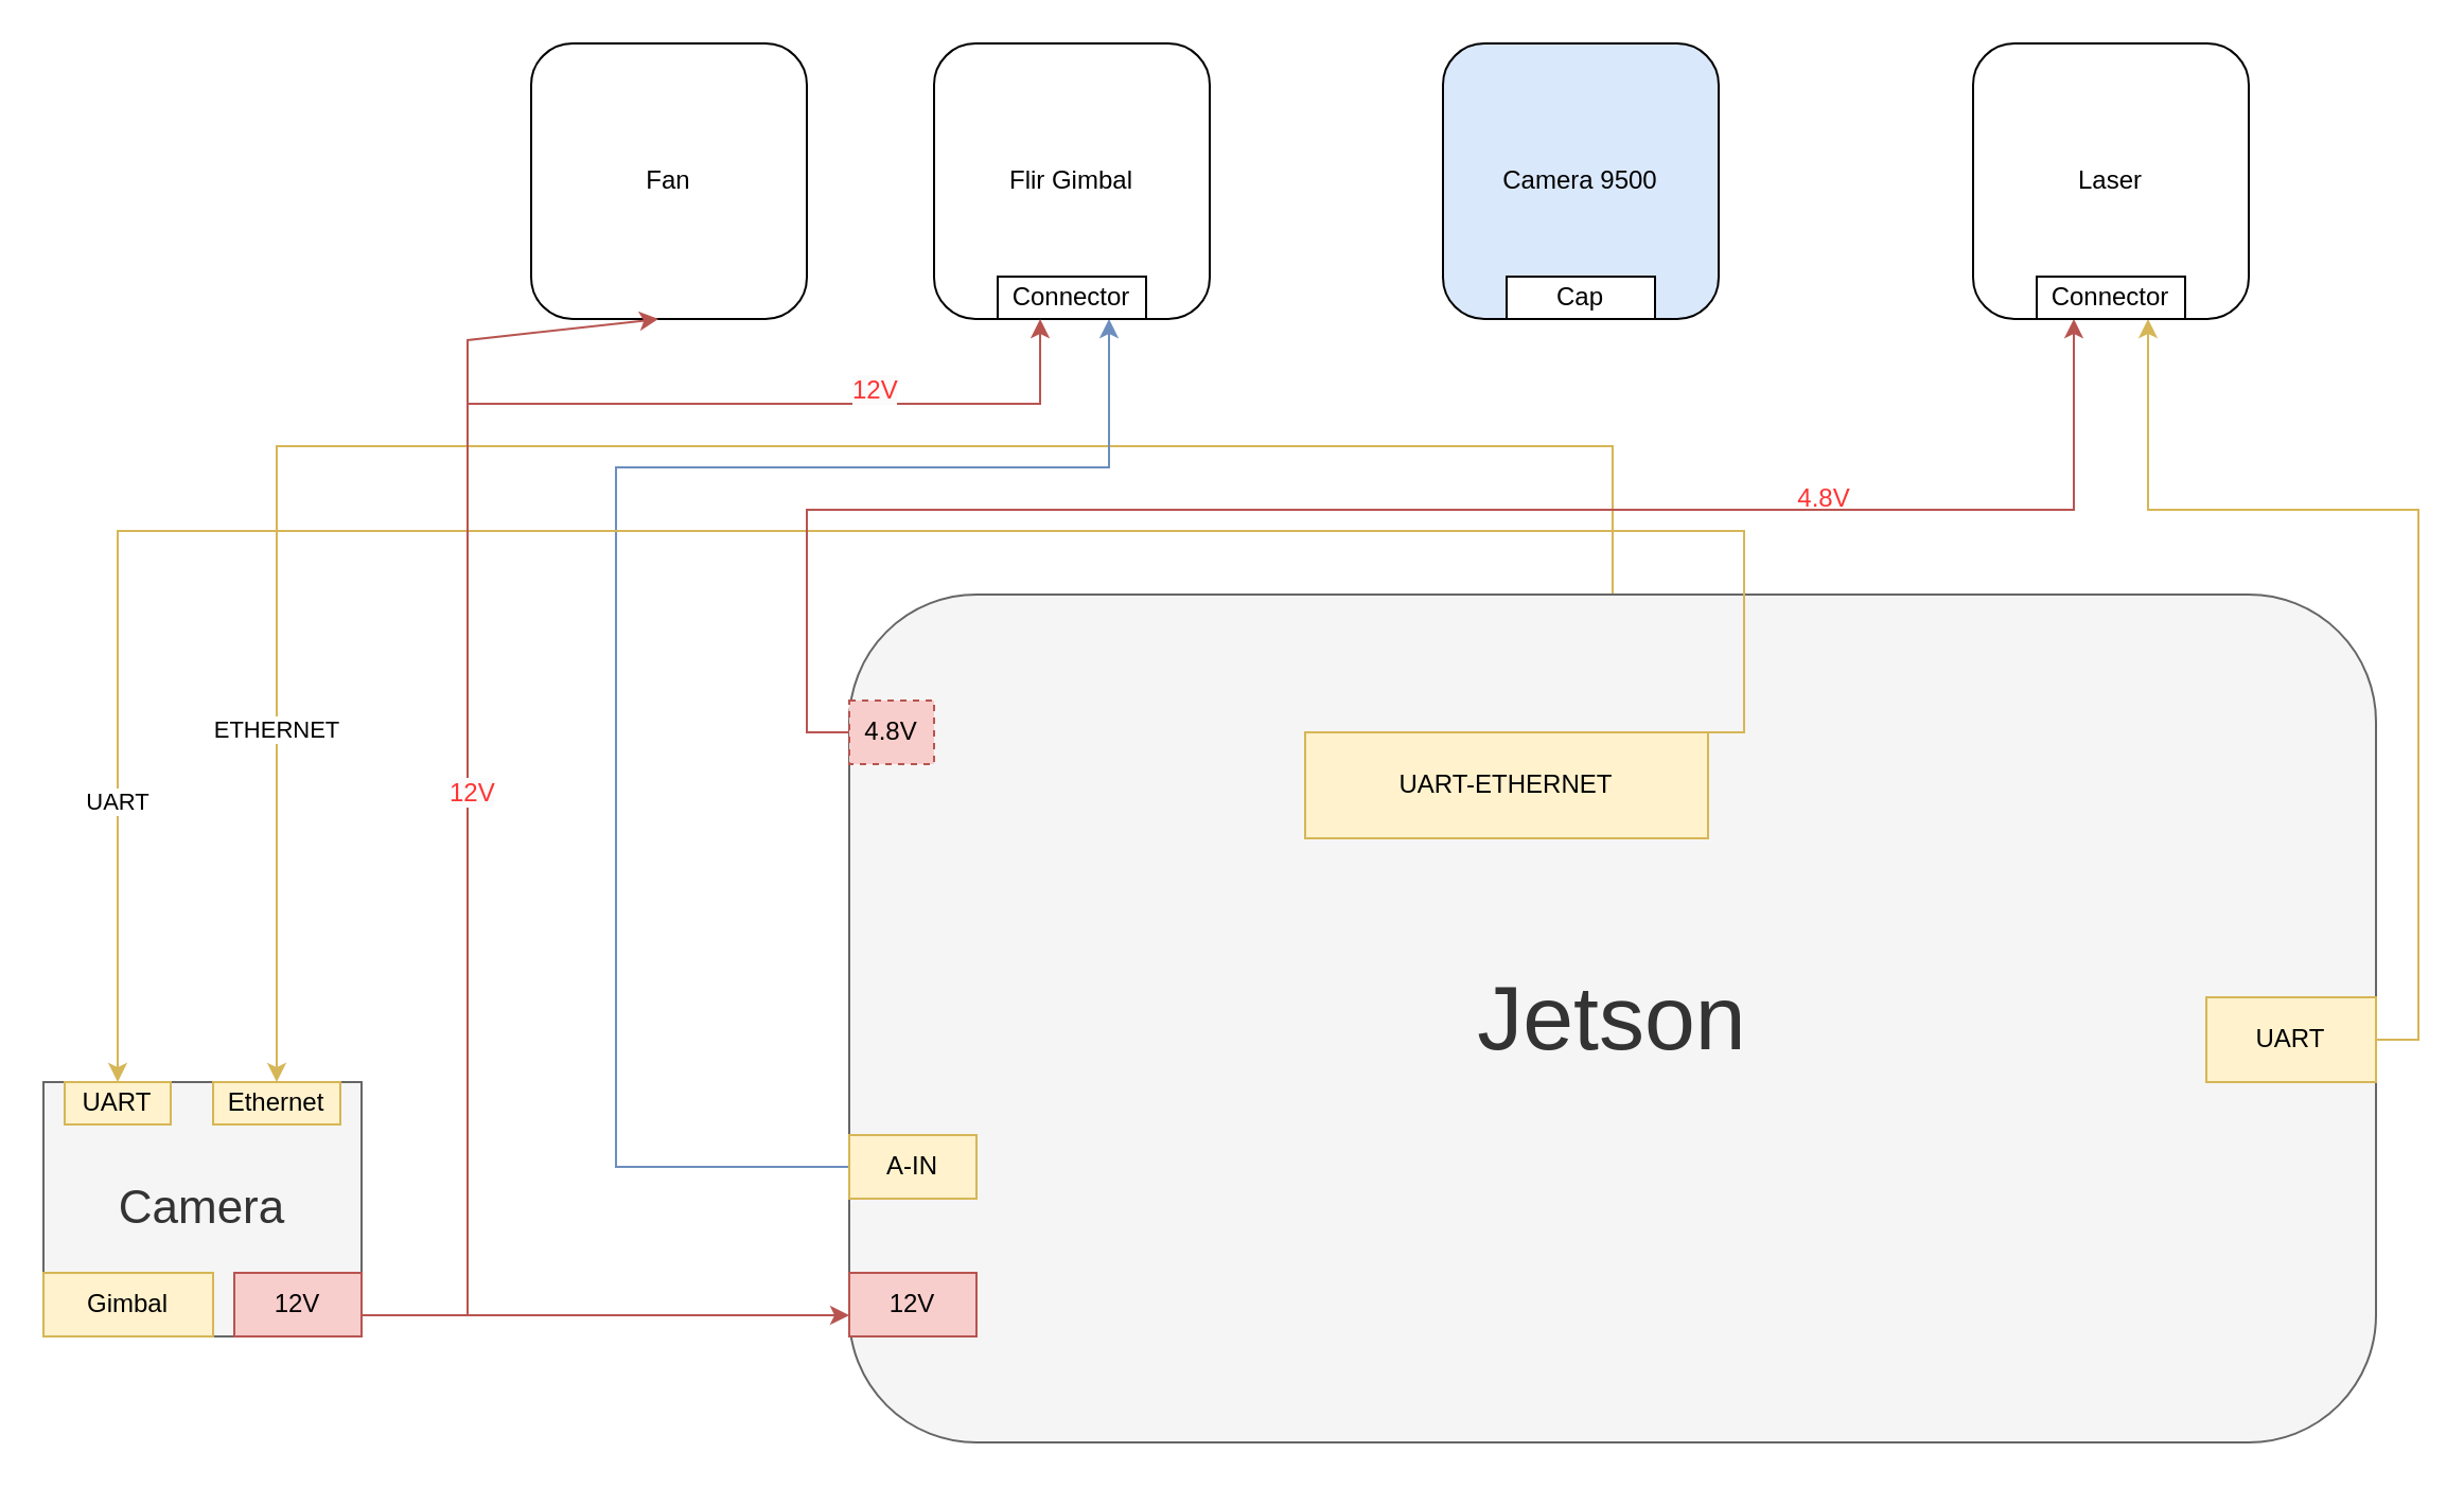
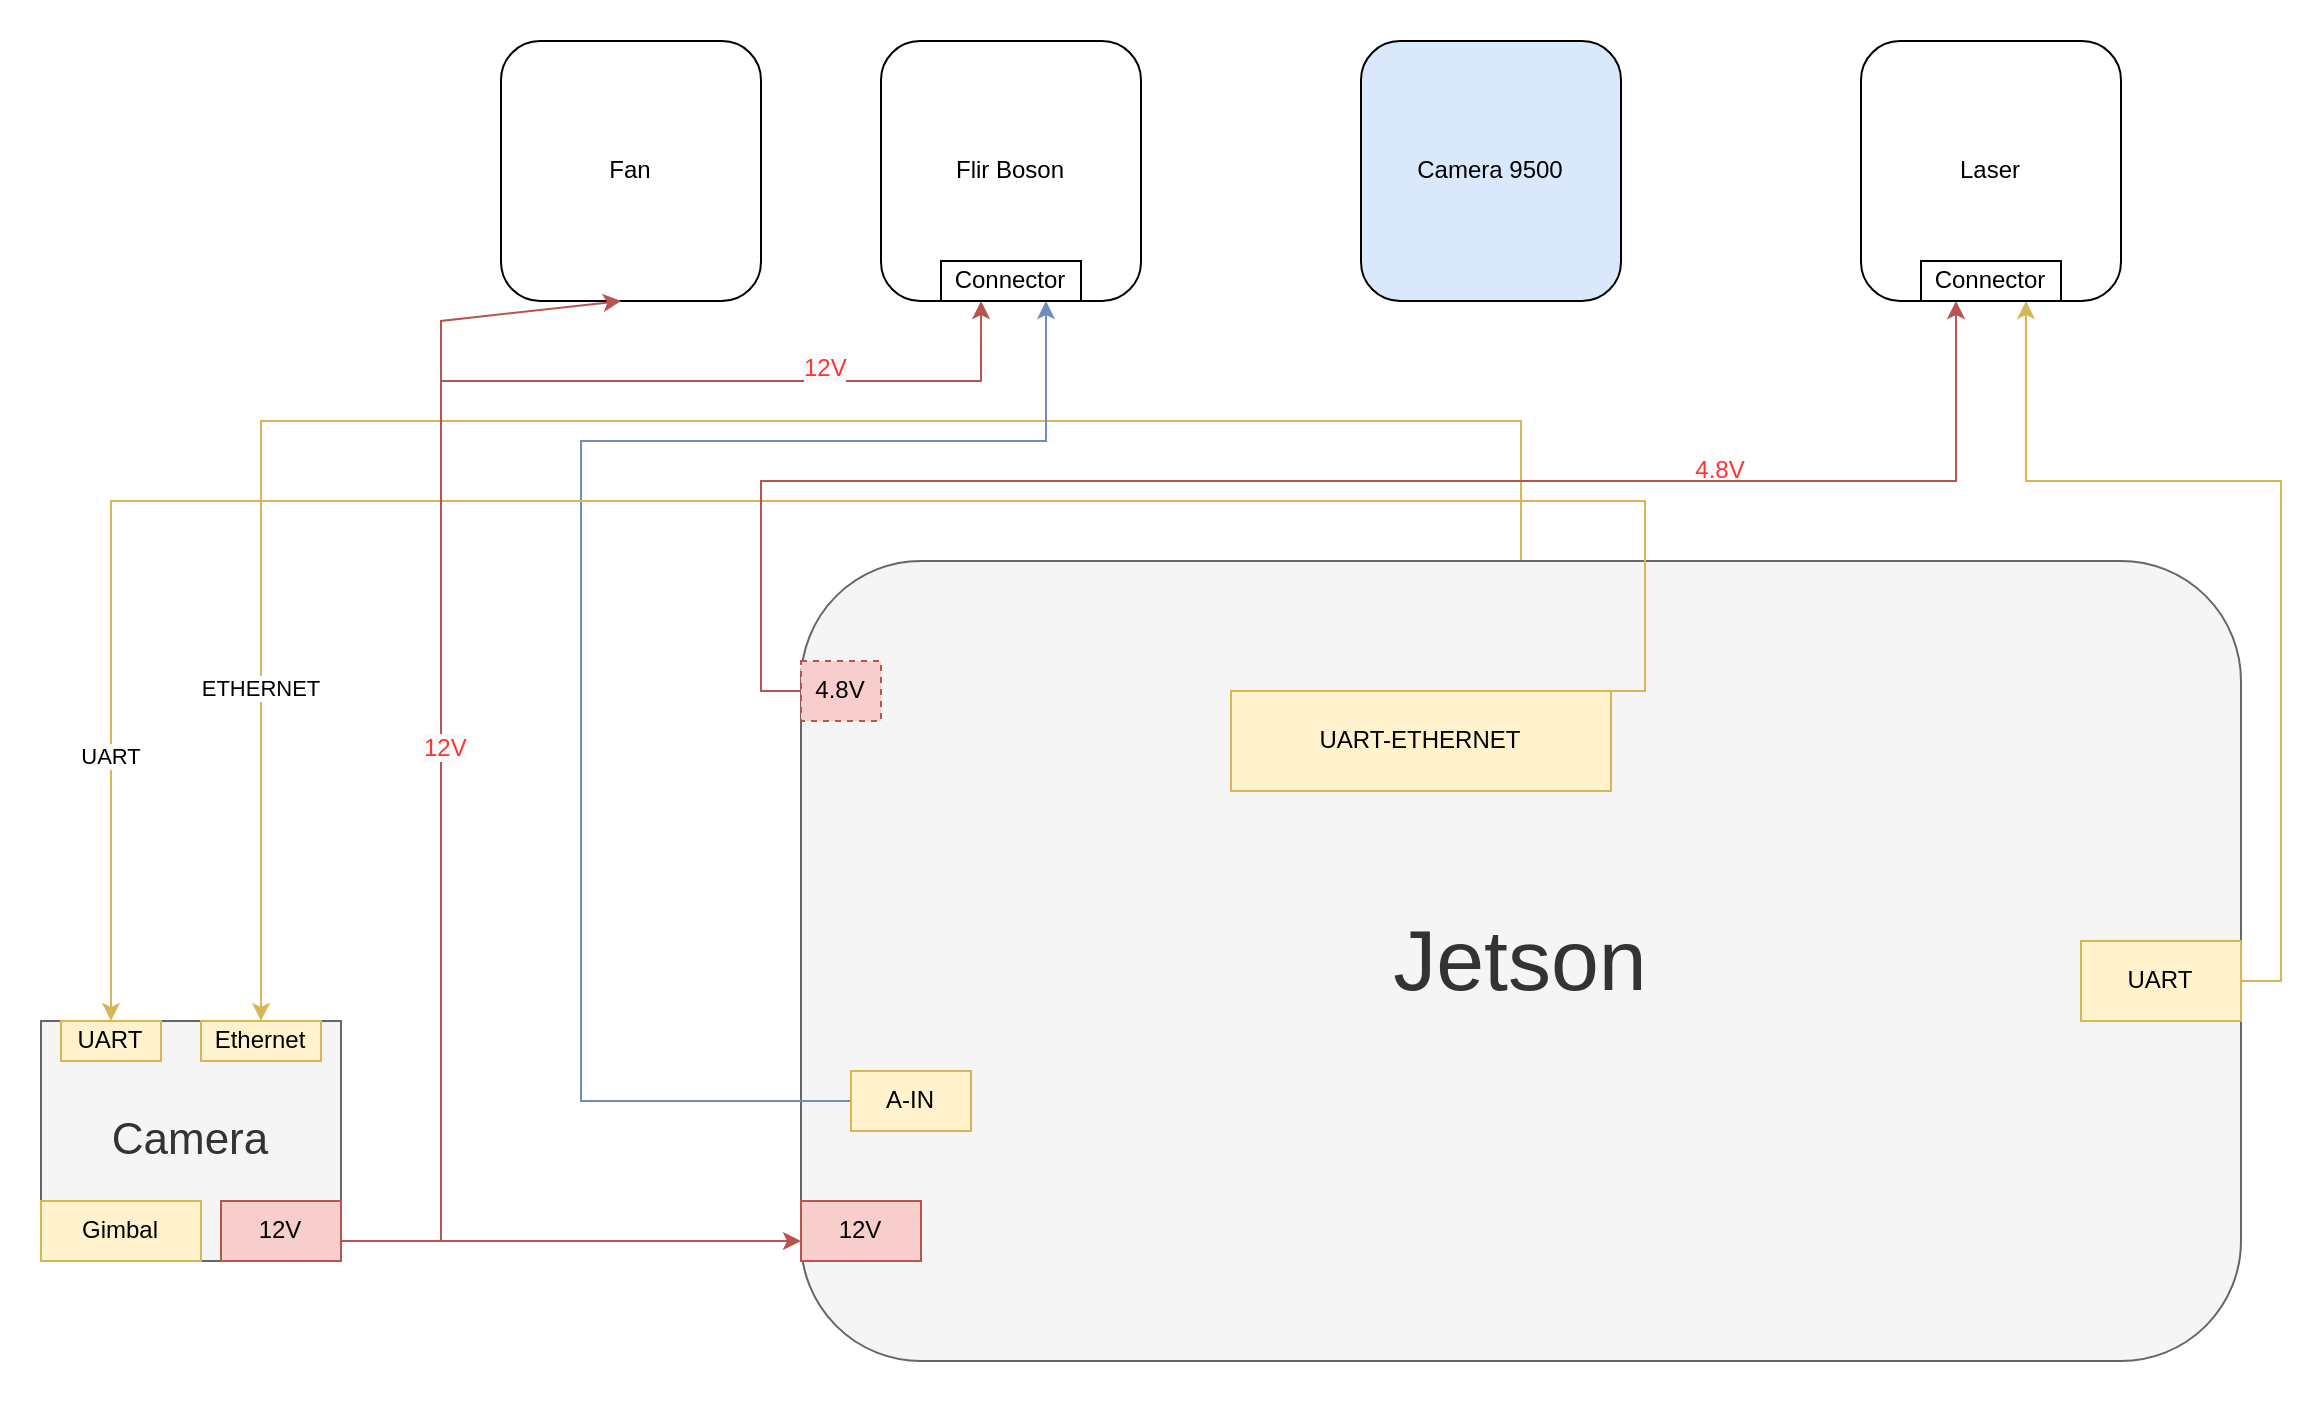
  <mxCell id="0" />
  <mxCell id="1" parent="0" />
  <mxCell id="2" style="edgeStyle=orthogonalEdgeStyle;rounded=0;orthogonalLoop=1;jettySize=auto;html=1;entryX=0.5;entryY=0;entryDx=0;entryDy=0;fillColor=#fff2cc;strokeColor=#d6b656;" edge="1" parent="1" source="4" target="26"><mxGeometry relative="1" as="geometry"><Array as="points"><mxPoint x="760" y="210" /><mxPoint x="130" y="210" /></Array></mxGeometry></mxCell>
  <mxCell id="3" value="ETHERNET" style="edgeLabel;html=1;align=center;verticalAlign=middle;resizable=0;points=[];fontColor=#000000;" vertex="1" connectable="0" parent="2"><mxGeometry x="0.665" y="-1" relative="1" as="geometry"><mxPoint as="offset" /></mxGeometry></mxCell>
  <mxCell id="4" value="&lt;font style=&quot;font-size: 43px;&quot;&gt;Jetson&lt;/font&gt;" style="rounded=1;whiteSpace=wrap;html=1;fillColor=#f5f5f5;fontColor=#333333;strokeColor=#666666;" vertex="1" parent="1"><mxGeometry x="400" y="280" width="720" height="400" as="geometry" /></mxCell>
  <mxCell id="5" value="&lt;font style=&quot;font-size: 22px;&quot;&gt;Camera&lt;/font&gt;" style="rounded=0;whiteSpace=wrap;html=1;fillColor=#f5f5f5;fontColor=#333333;strokeColor=#666666;" vertex="1" parent="1"><mxGeometry x="20" y="510" width="150" height="120" as="geometry" /></mxCell>
  <mxCell id="6" style="edgeStyle=orthogonalEdgeStyle;rounded=0;orthogonalLoop=1;jettySize=auto;html=1;exitX=1;exitY=0.5;exitDx=0;exitDy=0;entryX=0;entryY=0.667;entryDx=0;entryDy=0;fillColor=#f8cecc;strokeColor=#b85450;entryPerimeter=0;" edge="1" parent="1" source="7" target="8"><mxGeometry relative="1" as="geometry"><Array as="points"><mxPoint x="170" y="620" /></Array></mxGeometry></mxCell>
  <mxCell id="7" value="12V" style="rounded=0;whiteSpace=wrap;html=1;fillColor=#f8cecc;strokeColor=#b85450;" vertex="1" parent="1"><mxGeometry x="110" y="600" width="60" height="30" as="geometry" /></mxCell>
  <mxCell id="8" value="12V" style="rounded=0;whiteSpace=wrap;html=1;fillColor=#f8cecc;strokeColor=#b85450;" vertex="1" parent="1"><mxGeometry x="400" y="600" width="60" height="30" as="geometry" /></mxCell>
  <mxCell id="9" style="edgeStyle=orthogonalEdgeStyle;rounded=0;orthogonalLoop=1;jettySize=auto;html=1;exitX=0;exitY=0.5;exitDx=0;exitDy=0;entryX=0.75;entryY=1;entryDx=0;entryDy=0;fillColor=#dae8fc;strokeColor=#6c8ebf;" edge="1" parent="1" source="10" target="21"><mxGeometry relative="1" as="geometry"><Array as="points"><mxPoint x="290" y="550" /><mxPoint x="290" y="220" /><mxPoint x="523" y="220" /></Array></mxGeometry></mxCell>
- <mxCell id="10" value="A-IN" style="rounded=0;whiteSpace=wrap;html=1;fillColor=#fff2cc;strokeColor=#d6b656;" vertex="1" parent="1"><mxGeometry x="400" y="535" width="60" height="30" as="geometry" /></mxCell>
+ <mxCell id="10" value="A-IN" style="rounded=0;whiteSpace=wrap;html=1;fillColor=#fff2cc;strokeColor=#d6b656;" vertex="1" parent="1"><mxGeometry x="425" y="535" width="60" height="30" as="geometry" /></mxCell>
  <mxCell id="11" style="edgeStyle=orthogonalEdgeStyle;rounded=0;orthogonalLoop=1;jettySize=auto;html=1;exitX=0.75;exitY=0;exitDx=0;exitDy=0;entryX=0.5;entryY=0;entryDx=0;entryDy=0;fillColor=#fff2cc;strokeColor=#d6b656;" edge="1" parent="1" source="13" target="25"><mxGeometry relative="1" as="geometry"><Array as="points"><mxPoint x="822" y="250" /><mxPoint x="55" y="250" /></Array></mxGeometry></mxCell>
  <mxCell id="12" value="&lt;font color=&quot;#000000&quot;&gt;UART&lt;/font&gt;" style="edgeLabel;html=1;align=center;verticalAlign=middle;resizable=0;points=[];fontColor=#FF3333;" vertex="1" connectable="0" parent="11"><mxGeometry x="0.777" y="-1" relative="1" as="geometry"><mxPoint as="offset" /></mxGeometry></mxCell>
  <mxCell id="13" value="UART-ETHERNET" style="rounded=0;whiteSpace=wrap;html=1;fillColor=#fff2cc;strokeColor=#d6b656;" vertex="1" parent="1"><mxGeometry x="615" y="345" width="190" height="50" as="geometry" /></mxCell>
  <mxCell id="14" style="edgeStyle=orthogonalEdgeStyle;rounded=0;orthogonalLoop=1;jettySize=auto;html=1;exitX=1;exitY=0.5;exitDx=0;exitDy=0;entryX=0.75;entryY=1;entryDx=0;entryDy=0;fillColor=#fff2cc;strokeColor=#d6b656;" edge="1" parent="1" source="15" target="23"><mxGeometry relative="1" as="geometry"><Array as="points"><mxPoint x="1140" y="490" /><mxPoint x="1140" y="240" /><mxPoint x="1013" y="240" /></Array></mxGeometry></mxCell>
  <mxCell id="15" value="UART" style="rounded=0;whiteSpace=wrap;html=1;fillColor=#fff2cc;strokeColor=#d6b656;" vertex="1" parent="1"><mxGeometry x="1040" y="470" width="80" height="40" as="geometry" /></mxCell>
  <mxCell id="16" style="edgeStyle=orthogonalEdgeStyle;rounded=0;orthogonalLoop=1;jettySize=auto;html=1;exitX=0;exitY=0.5;exitDx=0;exitDy=0;entryX=0.25;entryY=1;entryDx=0;entryDy=0;fillColor=#f8cecc;strokeColor=#b85450;" edge="1" parent="1" source="17" target="23"><mxGeometry relative="1" as="geometry" /></mxCell>
  <mxCell id="17" value="4.8V" style="rounded=0;whiteSpace=wrap;html=1;dashed=1;fillColor=#f8cecc;strokeColor=#b85450;" vertex="1" parent="1"><mxGeometry x="400" y="330" width="40" height="30" as="geometry" /></mxCell>
- <mxCell id="18" value="Flir Gimbal" style="rounded=1;whiteSpace=wrap;html=1;" vertex="1" parent="1"><mxGeometry x="440" y="20" width="130" height="130" as="geometry" /></mxCell>
+ <mxCell id="18" value="Flir Boson" style="rounded=1;whiteSpace=wrap;html=1;" vertex="1" parent="1"><mxGeometry x="440" y="20" width="130" height="130" as="geometry" /></mxCell>
  <mxCell id="19" value="Camera 9500" style="rounded=1;whiteSpace=wrap;html=1;fillColor=#dae8fc;" vertex="1" parent="1"><mxGeometry x="680" y="20" width="130" height="130" as="geometry" /></mxCell>
  <mxCell id="20" value="Laser" style="rounded=1;whiteSpace=wrap;html=1;" vertex="1" parent="1"><mxGeometry x="930" y="20" width="130" height="130" as="geometry" /></mxCell>
  <mxCell id="21" value="Connector" style="rounded=0;whiteSpace=wrap;html=1;" vertex="1" parent="1"><mxGeometry x="470" y="130" width="70" height="20" as="geometry" /></mxCell>
- <mxCell id="22" value="Cap" style="rounded=0;whiteSpace=wrap;html=1;" vertex="1" parent="1"><mxGeometry x="710" y="130" width="70" height="20" as="geometry" /></mxCell>
  <mxCell id="23" value="Connector" style="rounded=0;whiteSpace=wrap;html=1;" vertex="1" parent="1"><mxGeometry x="960" y="130" width="70" height="20" as="geometry" /></mxCell>
  <mxCell id="24" value="Gimbal" style="rounded=0;whiteSpace=wrap;html=1;fillColor=#fff2cc;strokeColor=#d6b656;" vertex="1" parent="1"><mxGeometry x="20" y="600" width="80" height="30" as="geometry" /></mxCell>
  <mxCell id="25" value="UART" style="rounded=0;whiteSpace=wrap;html=1;fillColor=#fff2cc;strokeColor=#d6b656;" vertex="1" parent="1"><mxGeometry x="30" y="510" width="50" height="20" as="geometry" /></mxCell>
  <mxCell id="26" value="Ethernet" style="rounded=0;whiteSpace=wrap;html=1;fillColor=#fff2cc;strokeColor=#d6b656;" vertex="1" parent="1"><mxGeometry x="100" y="510" width="60" height="20" as="geometry" /></mxCell>
  <mxCell id="27" value="Fan" style="rounded=1;whiteSpace=wrap;html=1;" vertex="1" parent="1"><mxGeometry x="250" y="20" width="130" height="130" as="geometry" /></mxCell>
  <mxCell id="28" value="" style="endArrow=classic;html=1;rounded=0;fillColor=#f8cecc;strokeColor=#b85450;entryX=0.462;entryY=1;entryDx=0;entryDy=0;entryPerimeter=0;" edge="1" parent="1" target="27"><mxGeometry width="50" height="50" relative="1" as="geometry"><mxPoint x="220" y="620" as="sourcePoint" /><mxPoint x="250" y="550" as="targetPoint" /><Array as="points"><mxPoint x="220" y="600" /><mxPoint x="220" y="420" /><mxPoint x="220" y="190" /><mxPoint x="220" y="160" /></Array></mxGeometry></mxCell>
  <mxCell id="29" value="" style="endArrow=classic;html=1;rounded=0;fillColor=#f8cecc;strokeColor=#b85450;entryX=0.286;entryY=1;entryDx=0;entryDy=0;entryPerimeter=0;" edge="1" parent="1" target="21"><mxGeometry width="50" height="50" relative="1" as="geometry"><mxPoint x="220" y="190" as="sourcePoint" /><mxPoint x="490" y="190" as="targetPoint" /><Array as="points"><mxPoint x="490" y="190" /></Array></mxGeometry></mxCell>
  <mxCell id="30" value="&lt;font color=&quot;#ff3333&quot;&gt;4.8V&lt;/font&gt;" style="text;html=1;strokeColor=none;fillColor=none;align=center;verticalAlign=middle;whiteSpace=wrap;rounded=0;" vertex="1" parent="1"><mxGeometry x="830" y="220" width="60" height="30" as="geometry" /></mxCell>
  <mxCell id="31" value="&lt;span style=&quot;color: rgb(255, 51, 51); font-family: Helvetica; font-size: 12px; font-style: normal; font-variant-ligatures: normal; font-variant-caps: normal; font-weight: 400; letter-spacing: normal; orphans: 2; text-align: center; text-indent: 0px; text-transform: none; widows: 2; word-spacing: 0px; -webkit-text-stroke-width: 0px; background-color: rgb(251, 251, 251); text-decoration-thickness: initial; text-decoration-style: initial; text-decoration-color: initial; float: none; display: inline !important;&quot;&gt;12V&lt;/span&gt;" style="text;whiteSpace=wrap;html=1;fontColor=#FF3333;" vertex="1" parent="1"><mxGeometry x="400" y="170" width="60" height="40" as="geometry" /></mxCell>
  <mxCell id="32" value="&lt;span style=&quot;color: rgb(255, 51, 51); font-family: Helvetica; font-size: 12px; font-style: normal; font-variant-ligatures: normal; font-variant-caps: normal; font-weight: 400; letter-spacing: normal; orphans: 2; text-align: center; text-indent: 0px; text-transform: none; widows: 2; word-spacing: 0px; -webkit-text-stroke-width: 0px; background-color: rgb(251, 251, 251); text-decoration-thickness: initial; text-decoration-style: initial; text-decoration-color: initial; float: none; display: inline !important;&quot;&gt;12V&lt;/span&gt;" style="text;whiteSpace=wrap;html=1;fontColor=#FF3333;" vertex="1" parent="1"><mxGeometry x="210" y="360" width="60" height="40" as="geometry" /></mxCell>
